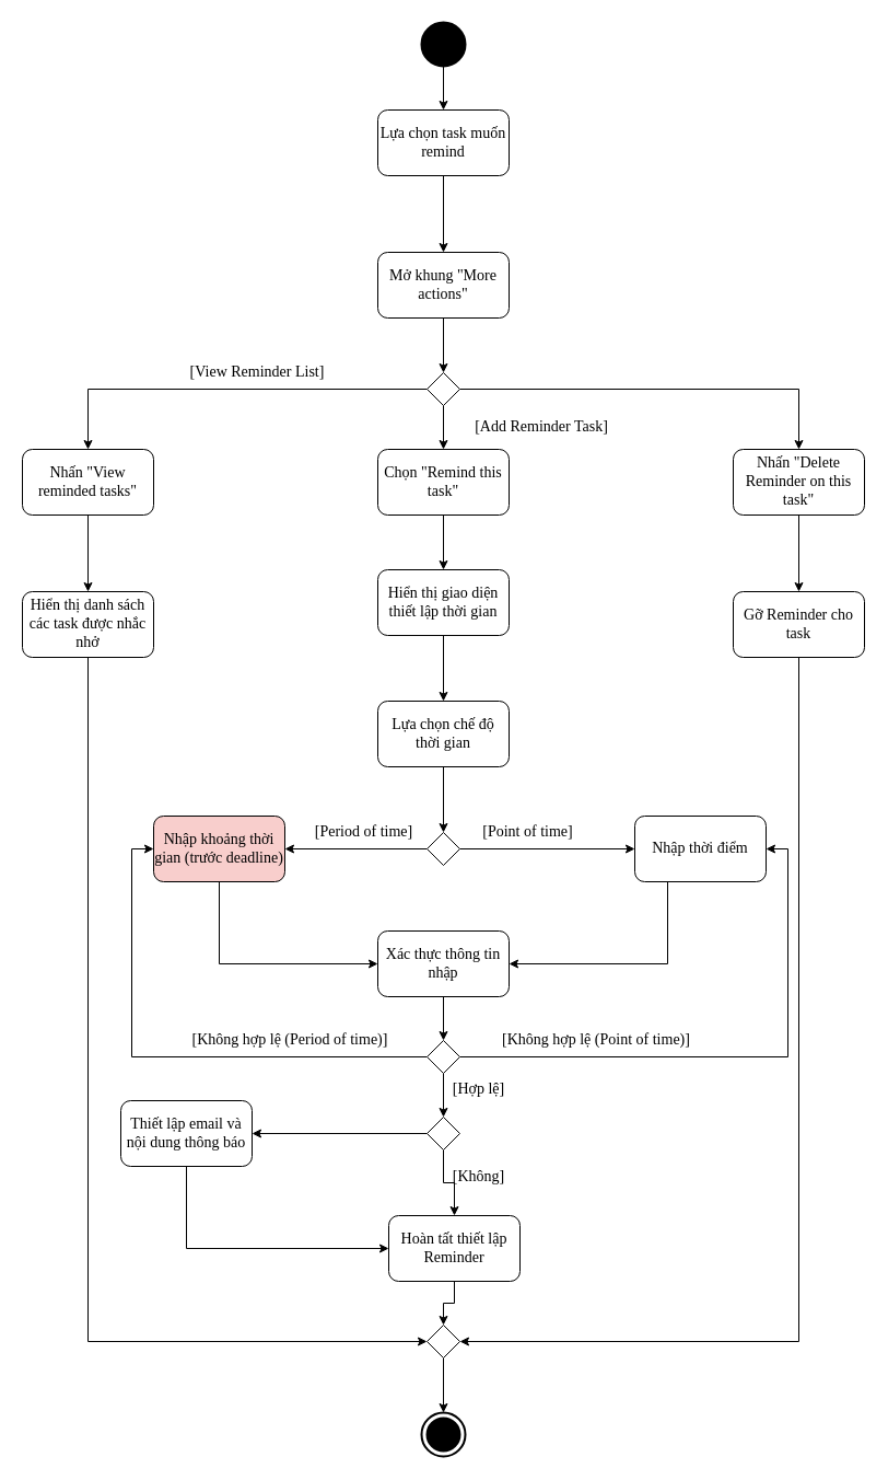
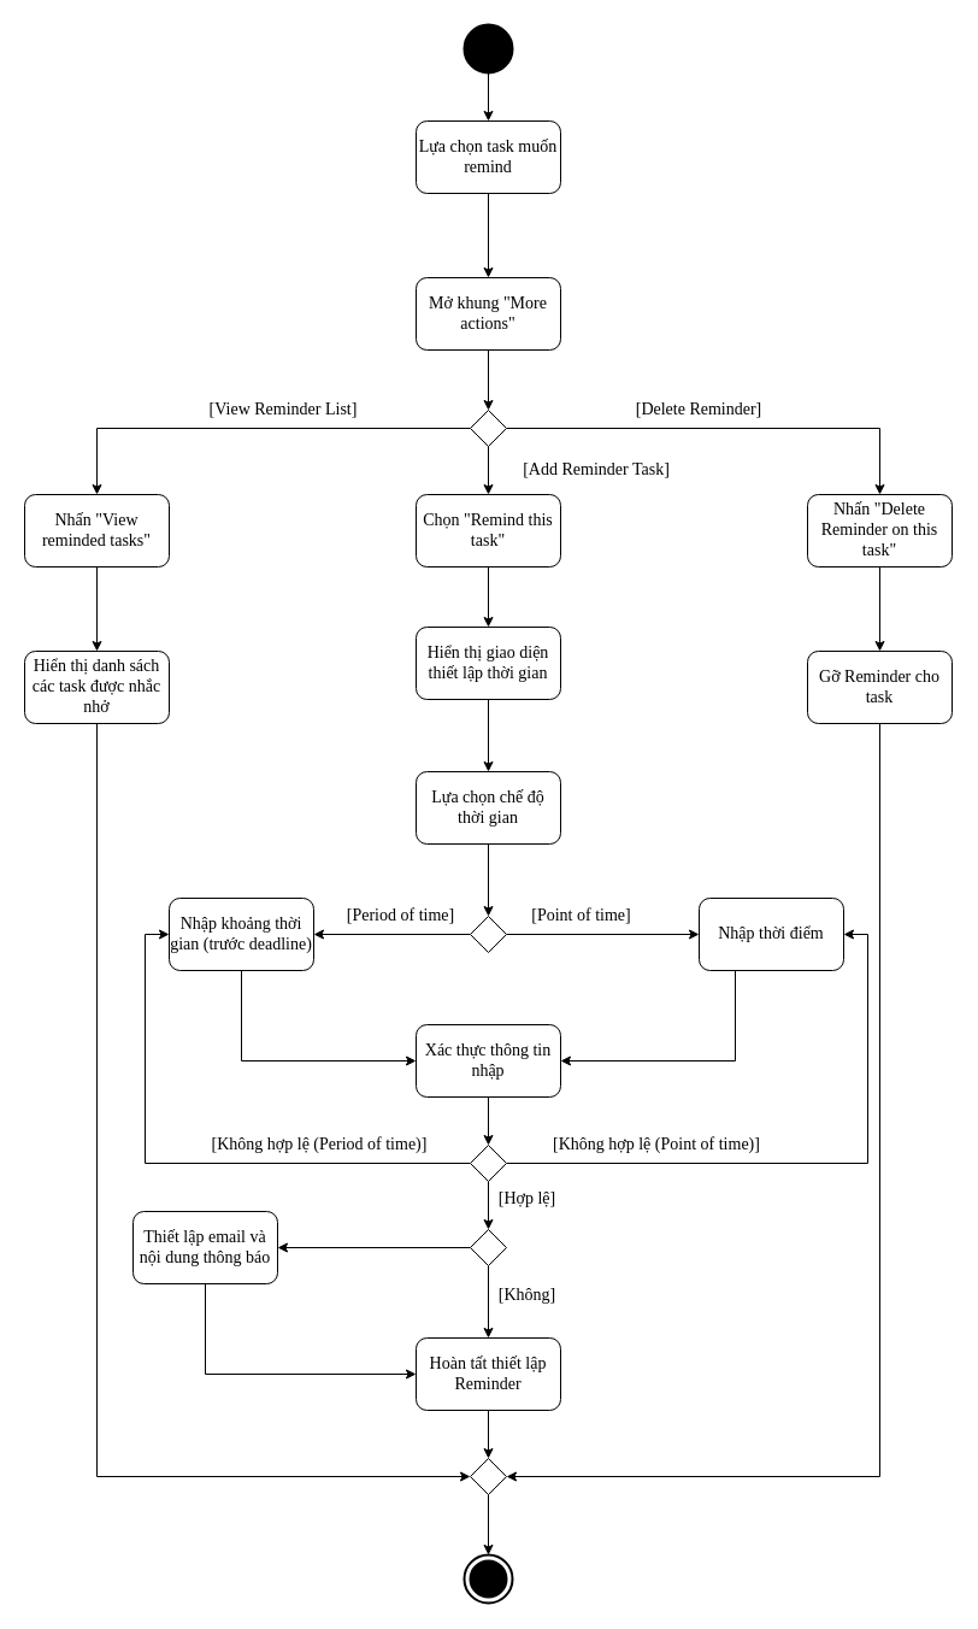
  <mxCell id="0" />
  <mxCell id="1" parent="0" />
  <mxCell id="2" style="edgeStyle=orthogonalEdgeStyle;rounded=0;orthogonalLoop=1;jettySize=auto;html=1;entryX=0.5;entryY=0;entryDx=0;entryDy=0;fontFamily=Verdana;fontSize=14;" edge="1" parent="1" source="3" target="5"><mxGeometry relative="1" as="geometry" /></mxCell>
  <mxCell id="3" value="" style="shape=ellipse;html=1;fillColor=#000000;strokeWidth=2;verticalLabelPosition=bottom;verticalAlignment=top;perimeter=ellipsePerimeter;fontFamily=Verdana;fontSize=14;" vertex="1" parent="1"><mxGeometry x="385" y="20" width="40" height="40" as="geometry" /></mxCell>
  <mxCell id="4" style="edgeStyle=orthogonalEdgeStyle;rounded=0;orthogonalLoop=1;jettySize=auto;html=1;entryX=0.5;entryY=0;entryDx=0;entryDy=0;fontFamily=Verdana;fontSize=14;" edge="1" parent="1" source="5" target="7"><mxGeometry relative="1" as="geometry" /></mxCell>
  <mxCell id="5" value="Lựa chọn task muốn remind" style="rounded=1;whiteSpace=wrap;html=1;fontFamily=Verdana;fontSize=14;" vertex="1" parent="1"><mxGeometry x="345" y="100" width="120" height="60" as="geometry" /></mxCell>
  <mxCell id="6" style="edgeStyle=orthogonalEdgeStyle;rounded=0;orthogonalLoop=1;jettySize=auto;html=1;entryX=0.5;entryY=0;entryDx=0;entryDy=0;fontFamily=Verdana;fontSize=14;" edge="1" parent="1" source="7" target="11"><mxGeometry relative="1" as="geometry" /></mxCell>
  <mxCell id="7" value="Mở khung &quot;More actions&quot;" style="rounded=1;whiteSpace=wrap;html=1;fontFamily=Verdana;fontSize=14;" vertex="1" parent="1"><mxGeometry x="345" y="230" width="120" height="60" as="geometry" /></mxCell>
  <mxCell id="8" style="edgeStyle=orthogonalEdgeStyle;rounded=0;orthogonalLoop=1;jettySize=auto;html=1;entryX=0.5;entryY=0;entryDx=0;entryDy=0;fontFamily=Verdana;fontSize=14;" edge="1" parent="1" source="11" target="13"><mxGeometry relative="1" as="geometry" /></mxCell>
  <mxCell id="9" style="edgeStyle=orthogonalEdgeStyle;rounded=0;orthogonalLoop=1;jettySize=auto;html=1;entryX=0.5;entryY=0;entryDx=0;entryDy=0;fontFamily=Verdana;fontSize=14;" edge="1" parent="1" source="11" target="41"><mxGeometry relative="1" as="geometry" /></mxCell>
  <mxCell id="10" style="edgeStyle=orthogonalEdgeStyle;rounded=0;orthogonalLoop=1;jettySize=auto;html=1;entryX=0.5;entryY=0;entryDx=0;entryDy=0;fontFamily=Verdana;fontSize=14;" edge="1" parent="1" source="11" target="45"><mxGeometry relative="1" as="geometry" /></mxCell>
  <mxCell id="11" value="" style="rhombus;whiteSpace=wrap;html=1;fontFamily=Verdana;fontSize=14;" vertex="1" parent="1"><mxGeometry x="390" y="340" width="30" height="30" as="geometry" /></mxCell>
  <mxCell id="12" style="edgeStyle=orthogonalEdgeStyle;rounded=0;orthogonalLoop=1;jettySize=auto;html=1;fontFamily=Verdana;fontSize=14;" edge="1" parent="1" source="13" target="15"><mxGeometry relative="1" as="geometry" /></mxCell>
  <mxCell id="13" value="Chọn &quot;Remind this task&quot;" style="rounded=1;whiteSpace=wrap;html=1;fontFamily=Verdana;fontSize=14;" vertex="1" parent="1"><mxGeometry x="345" y="410" width="120" height="60" as="geometry" /></mxCell>
  <mxCell id="14" style="edgeStyle=orthogonalEdgeStyle;rounded=0;orthogonalLoop=1;jettySize=auto;html=1;fontFamily=Verdana;fontSize=14;" edge="1" parent="1" source="15" target="17"><mxGeometry relative="1" as="geometry" /></mxCell>
  <mxCell id="15" value="Hiển thị giao diện thiết lập thời gian" style="rounded=1;whiteSpace=wrap;html=1;fontFamily=Verdana;fontSize=14;" vertex="1" parent="1"><mxGeometry x="345" y="520" width="120" height="60" as="geometry" /></mxCell>
  <mxCell id="16" style="edgeStyle=orthogonalEdgeStyle;rounded=0;orthogonalLoop=1;jettySize=auto;html=1;entryX=0.5;entryY=0;entryDx=0;entryDy=0;fontFamily=Verdana;fontSize=14;" edge="1" parent="1" source="17" target="20"><mxGeometry relative="1" as="geometry" /></mxCell>
  <mxCell id="17" value="Lựa chọn chế độ thời gian" style="rounded=1;whiteSpace=wrap;html=1;fontFamily=Verdana;fontSize=14;" vertex="1" parent="1"><mxGeometry x="345" y="640" width="120" height="60" as="geometry" /></mxCell>
  <mxCell id="18" style="edgeStyle=orthogonalEdgeStyle;rounded=0;orthogonalLoop=1;jettySize=auto;html=1;entryX=1;entryY=0.5;entryDx=0;entryDy=0;fontFamily=Verdana;fontSize=14;" edge="1" parent="1" source="20" target="24"><mxGeometry relative="1" as="geometry" /></mxCell>
  <mxCell id="19" style="edgeStyle=orthogonalEdgeStyle;rounded=0;orthogonalLoop=1;jettySize=auto;html=1;entryX=0;entryY=0.5;entryDx=0;entryDy=0;fontFamily=Verdana;fontSize=14;" edge="1" parent="1" source="20" target="22"><mxGeometry relative="1" as="geometry" /></mxCell>
  <mxCell id="20" value="" style="rhombus;whiteSpace=wrap;html=1;fontFamily=Verdana;fontSize=14;" vertex="1" parent="1"><mxGeometry x="390" y="760" width="30" height="30" as="geometry" /></mxCell>
  <mxCell id="21" style="edgeStyle=orthogonalEdgeStyle;rounded=0;orthogonalLoop=1;jettySize=auto;html=1;entryX=1;entryY=0.5;entryDx=0;entryDy=0;fontFamily=Verdana;fontSize=14;" edge="1" parent="1" source="22" target="26"><mxGeometry relative="1" as="geometry"><Array as="points"><mxPoint x="610" y="880" /></Array></mxGeometry></mxCell>
  <mxCell id="22" value="Nhập thời điểm" style="rounded=1;whiteSpace=wrap;html=1;fontFamily=Verdana;fontSize=14;" vertex="1" parent="1"><mxGeometry x="580" y="745" width="120" height="60" as="geometry" /></mxCell>
  <mxCell id="23" style="edgeStyle=orthogonalEdgeStyle;rounded=0;orthogonalLoop=1;jettySize=auto;html=1;entryX=0;entryY=0.5;entryDx=0;entryDy=0;fontFamily=Verdana;fontSize=14;" edge="1" parent="1" source="24" target="26"><mxGeometry relative="1" as="geometry"><Array as="points"><mxPoint x="200" y="880" /></Array></mxGeometry></mxCell>
- <mxCell id="24" value="Nhập khoảng thời gian (trước deadline)" style="rounded=1;whiteSpace=wrap;html=1;fontFamily=Verdana;fontSize=14;fillColor=#f8cecc;" vertex="1" parent="1"><mxGeometry x="140" y="745" width="120" height="60" as="geometry" /></mxCell>
+ <mxCell id="24" value="Nhập khoảng thời gian (trước deadline)" style="rounded=1;whiteSpace=wrap;html=1;fontFamily=Verdana;fontSize=14;" vertex="1" parent="1"><mxGeometry x="140" y="745" width="120" height="60" as="geometry" /></mxCell>
  <mxCell id="25" style="edgeStyle=orthogonalEdgeStyle;rounded=0;orthogonalLoop=1;jettySize=auto;html=1;entryX=0.5;entryY=0;entryDx=0;entryDy=0;fontFamily=Verdana;fontSize=14;" edge="1" parent="1" source="26" target="30"><mxGeometry relative="1" as="geometry" /></mxCell>
  <mxCell id="26" value="Xác thực thông tin nhập" style="rounded=1;whiteSpace=wrap;html=1;fontFamily=Verdana;fontSize=14;" vertex="1" parent="1"><mxGeometry x="345" y="850" width="120" height="60" as="geometry" /></mxCell>
  <mxCell id="27" style="edgeStyle=orthogonalEdgeStyle;rounded=0;orthogonalLoop=1;jettySize=auto;html=1;entryX=0;entryY=0.5;entryDx=0;entryDy=0;fontFamily=Verdana;fontSize=14;" edge="1" parent="1" source="30" target="24"><mxGeometry relative="1" as="geometry" /></mxCell>
  <mxCell id="28" style="edgeStyle=orthogonalEdgeStyle;rounded=0;orthogonalLoop=1;jettySize=auto;html=1;entryX=1;entryY=0.5;entryDx=0;entryDy=0;fontFamily=Verdana;fontSize=14;" edge="1" parent="1" source="30" target="22"><mxGeometry relative="1" as="geometry" /></mxCell>
  <mxCell id="29" style="edgeStyle=orthogonalEdgeStyle;rounded=0;orthogonalLoop=1;jettySize=auto;html=1;entryX=0.5;entryY=0;entryDx=0;entryDy=0;fontFamily=Verdana;fontSize=14;" edge="1" parent="1" source="30" target="33"><mxGeometry relative="1" as="geometry" /></mxCell>
  <mxCell id="30" value="" style="rhombus;whiteSpace=wrap;html=1;fontFamily=Verdana;fontSize=14;" vertex="1" parent="1"><mxGeometry x="390" y="950" width="30" height="30" as="geometry" /></mxCell>
  <mxCell id="31" style="edgeStyle=orthogonalEdgeStyle;rounded=0;orthogonalLoop=1;jettySize=auto;html=1;entryX=1;entryY=0.5;entryDx=0;entryDy=0;fontFamily=Verdana;fontSize=14;" edge="1" parent="1" source="33" target="37"><mxGeometry relative="1" as="geometry" /></mxCell>
  <mxCell id="32" style="edgeStyle=orthogonalEdgeStyle;rounded=0;orthogonalLoop=1;jettySize=auto;html=1;entryX=0.5;entryY=0;entryDx=0;entryDy=0;fontFamily=Verdana;fontSize=14;" edge="1" parent="1" source="33" target="35"><mxGeometry relative="1" as="geometry" /></mxCell>
  <mxCell id="33" value="" style="rhombus;whiteSpace=wrap;html=1;fontFamily=Verdana;fontSize=14;" vertex="1" parent="1"><mxGeometry x="390" y="1020" width="30" height="30" as="geometry" /></mxCell>
  <mxCell id="34" style="edgeStyle=orthogonalEdgeStyle;rounded=0;orthogonalLoop=1;jettySize=auto;html=1;fontFamily=Verdana;fontSize=14;" edge="1" parent="1" source="35" target="39"><mxGeometry relative="1" as="geometry" /></mxCell>
- <mxCell id="35" value="Hoàn tất thiết lập Reminder" style="rounded=1;whiteSpace=wrap;html=1;fontFamily=Verdana;fontSize=14;" vertex="1" parent="1"><mxGeometry x="355" y="1110" width="120" height="60" as="geometry" /></mxCell>
+ <mxCell id="35" value="Hoàn tất thiết lập Reminder" style="rounded=1;whiteSpace=wrap;html=1;fontFamily=Verdana;fontSize=14;" vertex="1" parent="1"><mxGeometry x="345" y="1110" width="120" height="60" as="geometry" /></mxCell>
  <mxCell id="36" style="edgeStyle=orthogonalEdgeStyle;rounded=0;orthogonalLoop=1;jettySize=auto;html=1;entryX=0;entryY=0.5;entryDx=0;entryDy=0;fontFamily=Verdana;fontSize=14;" edge="1" parent="1" source="37" target="35"><mxGeometry relative="1" as="geometry"><Array as="points"><mxPoint x="170" y="1140" /></Array></mxGeometry></mxCell>
  <mxCell id="37" value="Thiết lập email và nội dung thông báo" style="rounded=1;whiteSpace=wrap;html=1;fontFamily=Verdana;fontSize=14;" vertex="1" parent="1"><mxGeometry x="110" y="1005" width="120" height="60" as="geometry" /></mxCell>
  <mxCell id="38" style="edgeStyle=orthogonalEdgeStyle;rounded=0;orthogonalLoop=1;jettySize=auto;html=1;entryX=0.5;entryY=0;entryDx=0;entryDy=0;entryPerimeter=0;fontFamily=Verdana;fontSize=14;" edge="1" parent="1" source="39" target="57"><mxGeometry relative="1" as="geometry" /></mxCell>
  <mxCell id="39" value="" style="rhombus;whiteSpace=wrap;html=1;fontFamily=Verdana;fontSize=14;" vertex="1" parent="1"><mxGeometry x="390" y="1210" width="30" height="30" as="geometry" /></mxCell>
  <mxCell id="40" style="edgeStyle=orthogonalEdgeStyle;rounded=0;orthogonalLoop=1;jettySize=auto;html=1;entryX=0.5;entryY=0;entryDx=0;entryDy=0;fontFamily=Verdana;fontSize=14;" edge="1" parent="1" source="41" target="43"><mxGeometry relative="1" as="geometry" /></mxCell>
  <mxCell id="41" value="Nhấn &quot;View reminded tasks&quot;" style="rounded=1;whiteSpace=wrap;html=1;fontFamily=Verdana;fontSize=14;" vertex="1" parent="1"><mxGeometry x="20" y="410" width="120" height="60" as="geometry" /></mxCell>
  <mxCell id="42" style="edgeStyle=orthogonalEdgeStyle;rounded=0;orthogonalLoop=1;jettySize=auto;html=1;entryX=0;entryY=0.5;entryDx=0;entryDy=0;fontFamily=Verdana;fontSize=14;" edge="1" parent="1" source="43" target="39"><mxGeometry relative="1" as="geometry"><Array as="points"><mxPoint x="80" y="1225" /></Array></mxGeometry></mxCell>
  <mxCell id="43" value="Hiển thị danh sách các task được nhắc nhở" style="rounded=1;whiteSpace=wrap;html=1;fontFamily=Verdana;fontSize=14;" vertex="1" parent="1"><mxGeometry x="20" y="540" width="120" height="60" as="geometry" /></mxCell>
  <mxCell id="44" style="edgeStyle=orthogonalEdgeStyle;rounded=0;orthogonalLoop=1;jettySize=auto;html=1;entryX=0.5;entryY=0;entryDx=0;entryDy=0;fontFamily=Verdana;fontSize=14;" edge="1" parent="1" source="45" target="47"><mxGeometry relative="1" as="geometry" /></mxCell>
  <mxCell id="45" value="Nhấn &quot;Delete Reminder on this task&quot;" style="rounded=1;whiteSpace=wrap;html=1;fontFamily=Verdana;fontSize=14;" vertex="1" parent="1"><mxGeometry x="670" y="410" width="120" height="60" as="geometry" /></mxCell>
  <mxCell id="46" style="edgeStyle=orthogonalEdgeStyle;rounded=0;orthogonalLoop=1;jettySize=auto;html=1;entryX=1;entryY=0.5;entryDx=0;entryDy=0;fontFamily=Verdana;fontSize=14;" edge="1" parent="1" source="47" target="39"><mxGeometry relative="1" as="geometry"><Array as="points"><mxPoint x="730" y="1225" /></Array></mxGeometry></mxCell>
  <mxCell id="47" value="Gỡ Reminder cho task" style="rounded=1;whiteSpace=wrap;html=1;fontFamily=Verdana;fontSize=14;" vertex="1" parent="1"><mxGeometry x="670" y="540" width="120" height="60" as="geometry" /></mxCell>
  <mxCell id="48" value="[Add Reminder Task]" style="text;html=1;strokeColor=none;fillColor=none;align=center;verticalAlign=middle;whiteSpace=wrap;rounded=0;fontFamily=Verdana;fontSize=14;" vertex="1" parent="1"><mxGeometry x="420" y="380" width="150" height="20" as="geometry" /></mxCell>
  <mxCell id="49" value="[View Reminder List]" style="text;html=1;strokeColor=none;fillColor=none;align=center;verticalAlign=middle;whiteSpace=wrap;rounded=0;fontFamily=Verdana;fontSize=14;" vertex="1" parent="1"><mxGeometry x="160" y="330" width="150" height="20" as="geometry" /></mxCell>
+ <mxCell id="50" value="[Delete Reminder]" style="text;html=1;strokeColor=none;fillColor=none;align=center;verticalAlign=middle;whiteSpace=wrap;rounded=0;fontFamily=Verdana;fontSize=14;" vertex="1" parent="1"><mxGeometry x="510" y="330" width="140" height="20" as="geometry" /></mxCell>
  <mxCell id="51" value="[Period of time]" style="text;html=1;strokeColor=none;fillColor=none;align=center;verticalAlign=middle;whiteSpace=wrap;rounded=0;fontFamily=Verdana;fontSize=14;" vertex="1" parent="1"><mxGeometry x="275" y="750" width="115" height="20" as="geometry" /></mxCell>
  <mxCell id="52" value="[Point of time]" style="text;html=1;strokeColor=none;fillColor=none;align=center;verticalAlign=middle;whiteSpace=wrap;rounded=0;fontFamily=Verdana;fontSize=14;" vertex="1" parent="1"><mxGeometry x="425" y="750" width="115" height="20" as="geometry" /></mxCell>
  <mxCell id="53" value="[Không hợp lệ (Period of time)]" style="text;html=1;strokeColor=none;fillColor=none;align=center;verticalAlign=middle;whiteSpace=wrap;rounded=0;fontFamily=Verdana;fontSize=14;" vertex="1" parent="1"><mxGeometry x="150" y="940" width="230" height="20" as="geometry" /></mxCell>
  <mxCell id="54" value="[Không hợp lệ (Point of time)]" style="text;html=1;strokeColor=none;fillColor=none;align=center;verticalAlign=middle;whiteSpace=wrap;rounded=0;fontFamily=Verdana;fontSize=14;" vertex="1" parent="1"><mxGeometry x="430" y="940" width="230" height="20" as="geometry" /></mxCell>
  <mxCell id="55" value="[Hợp lệ]" style="text;html=1;strokeColor=none;fillColor=none;align=center;verticalAlign=middle;whiteSpace=wrap;rounded=0;fontFamily=Verdana;fontSize=14;" vertex="1" parent="1"><mxGeometry x="405" y="985" width="65" height="20" as="geometry" /></mxCell>
  <mxCell id="56" value="[Không]" style="text;html=1;strokeColor=none;fillColor=none;align=center;verticalAlign=middle;whiteSpace=wrap;rounded=0;fontFamily=Verdana;fontSize=14;" vertex="1" parent="1"><mxGeometry x="405" y="1065" width="65" height="20" as="geometry" /></mxCell>
  <mxCell id="57" value="" style="html=1;shape=mxgraph.sysml.actFinal;strokeWidth=2;verticalLabelPosition=bottom;verticalAlignment=top;fontFamily=Verdana;fontSize=14;" vertex="1" parent="1"><mxGeometry x="385" y="1290" width="40" height="40" as="geometry" /></mxCell>
